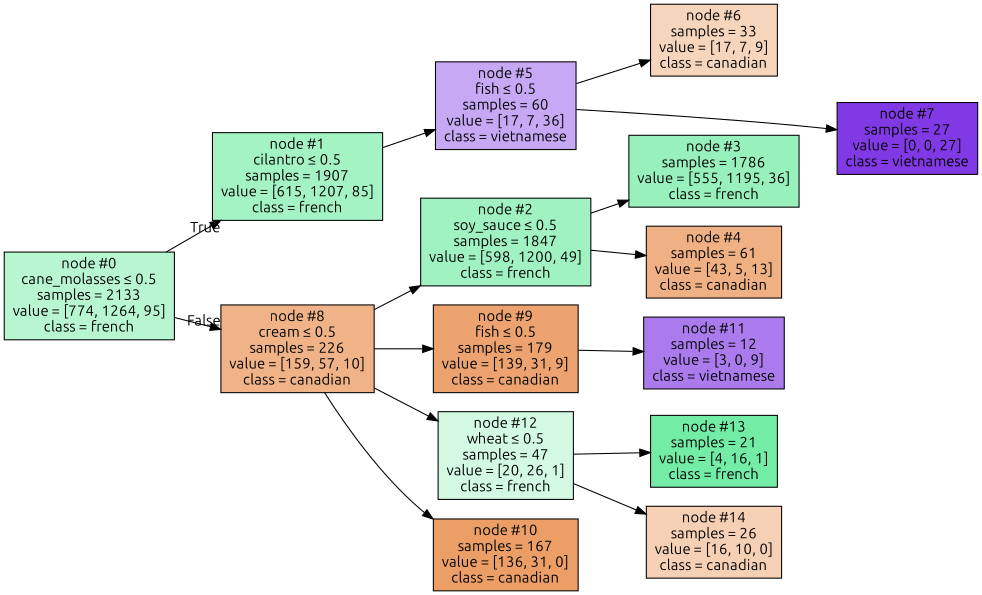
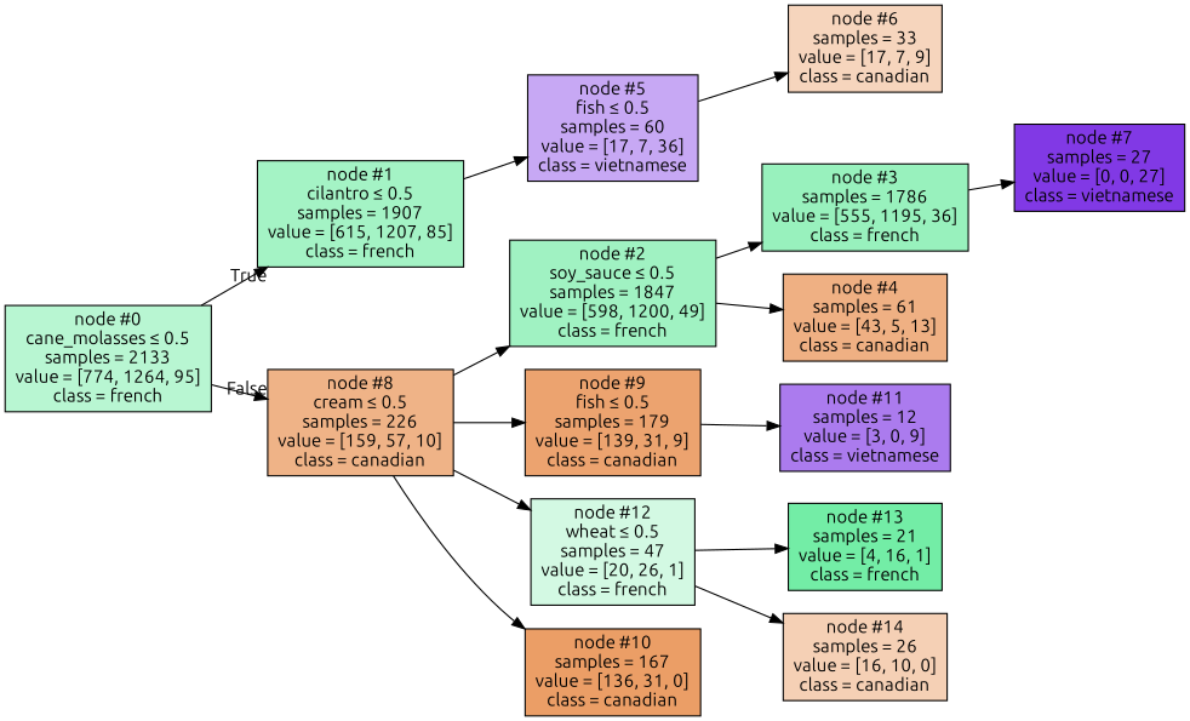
  digraph {
    fontname=Ubuntu
    rankdir=LR
    node [color=black fontname=Ubuntu shape=box style=filled]
    edge [fontname=Ubuntu]
    n1 [fillcolor="#b8f6d2" label=<node &#35;0<br/>cane_molasses &le; 0.5<br/>samples = 2133<br/>value = [774, 1264, 95]<br/>class = french>]
    n2 [fillcolor="#a4f3c5" label=<node &#35;1<br/>cilantro &le; 0.5<br/>samples = 1907<br/>value = [615, 1207, 85]<br/>class = french>]
    n3 [fillcolor="#efb387" label=<node &#35;8<br/>cream &le; 0.5<br/>samples = 226<br/>value = [159, 57, 10]<br/>class = canadian>]
    n4 [fillcolor="#c7a8f4" label=<node &#35;5<br/>fish &le; 0.5<br/>samples = 60<br/>value = [17, 7, 36]<br/>class = vietnamese>]
    n5 [fillcolor="#a0f2c2" label=<node &#35;2<br/>soy_sauce &le; 0.5<br/>samples = 1847<br/>value = [598, 1200, 49]<br/>class = french>]
    n6 [fillcolor="#eca36f" label=<node &#35;9<br/>fish &le; 0.5<br/>samples = 179<br/>value = [139, 31, 9]<br/>class = canadian>]
    n7 [fillcolor="#d3f9e3" label=<node &#35;12<br/>wheat &le; 0.5<br/>samples = 47<br/>value = [20, 26, 1]<br/>class = french>]
    n8 [fillcolor="#eb9e66" label=<node &#35;10<br/>samples = 167<br/>value = [136, 31, 0]<br/>class = canadian>]
    n9 [fillcolor="#98f1bd" label=<node &#35;3<br/>samples = 1786<br/>value = [555, 1195, 36]<br/>class = french>]
    n10 [fillcolor="#efb083" label=<node &#35;4<br/>samples = 61<br/>value = [43, 5, 13]<br/>class = canadian>]
    n11 [fillcolor="#f6d5bd" label=<node &#35;6<br/>samples = 33<br/>value = [17, 7, 9]<br/>class = canadian>]
    n12 [fillcolor="#8139e5" label=<node &#35;7<br/>samples = 27<br/>value = [0, 0, 27]<br/>class = vietnamese>]
    n13 [fillcolor="#ab7bee" label=<node &#35;11<br/>samples = 12<br/>value = [3, 0, 9]<br/>class = vietnamese>]
    n14 [fillcolor="#73eda6" label=<node &#35;13<br/>samples = 21<br/>value = [4, 16, 1]<br/>class = french>]
    n15 [fillcolor="#f5d0b5" label=<node &#35;14<br/>samples = 26<br/>value = [16, 10, 0]<br/>class = canadian>]
    n1 -> n2 [headlabel=True labelangle=45 labeldistance=2.5]
    n1 -> n3 [headlabel=False labelangle=-45 labeldistance=2.5]
    n2 -> n4
    n3 -> n5
    n3 -> n6
    n3 -> n7
    n3 -> n8
    n4 -> n11
-   n4 -> n12
+   n9 -> n12
    n5 -> n9
    n5 -> n10
    n6 -> n13
    n7 -> n14
    n7 -> n15
  }
